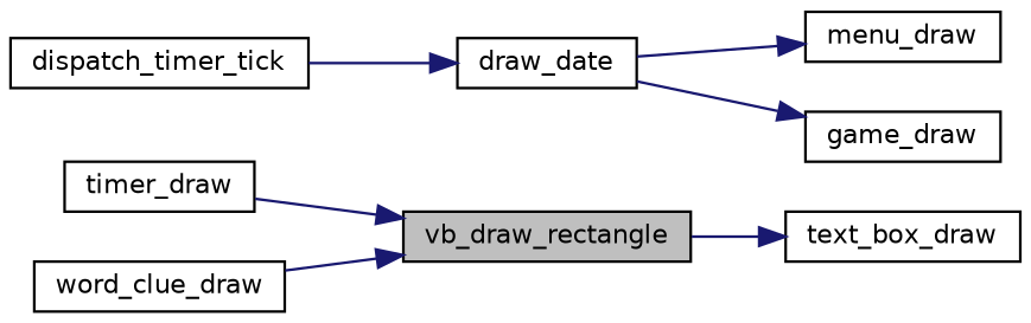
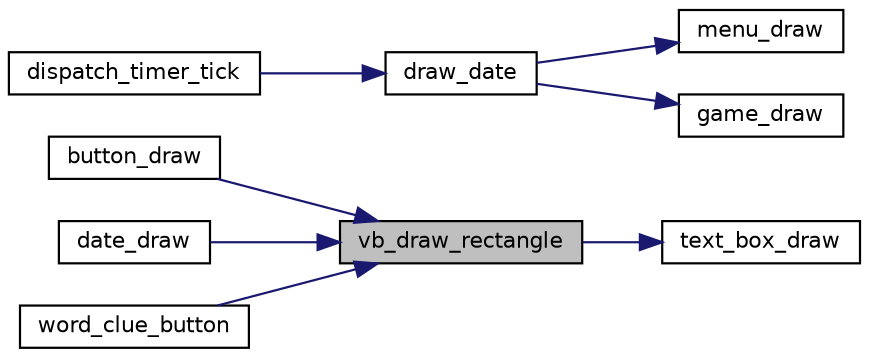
  digraph {
    rankdir=RL
    node [color=black fillcolor=white fontname=Helvetica fontsize=10 shape=record style=filled]
    edge [color=midnightblue dir=back fontname=Helvetica fontsize=10 labelfontname=Helvetica labelfontsize=10 style=solid]
    n1 [fillcolor=grey75 fontcolor=black height=0.2 label=vb_draw_rectangle width=0.4]
-   n2 [height=0.2 label=timer_draw width=0.4]
-   n4 [height=0.2 label=word_clue_draw width=0.4]
+   n2 [height=0.2 label=button_draw width=0.4]
+   n3 [height=0.2 label=date_draw width=0.4]
+   n4 [height=0.2 label=word_clue_button width=0.4]
    n5 [height=0.2 label=text_box_draw width=0.4]
    n6 [height=0.2 label=menu_draw width=0.4]
    n7 [height=0.2 label=draw_date width=0.4]
    n8 [height=0.2 label=dispatch_timer_tick width=0.4]
    n9 [height=0.2 label=game_draw width=0.4]
    n1 -> n2
+   n1 -> n3
    n1 -> n4
    n5 -> n1
    n6 -> n7
    n7 -> n8
    n9 -> n7
  }
